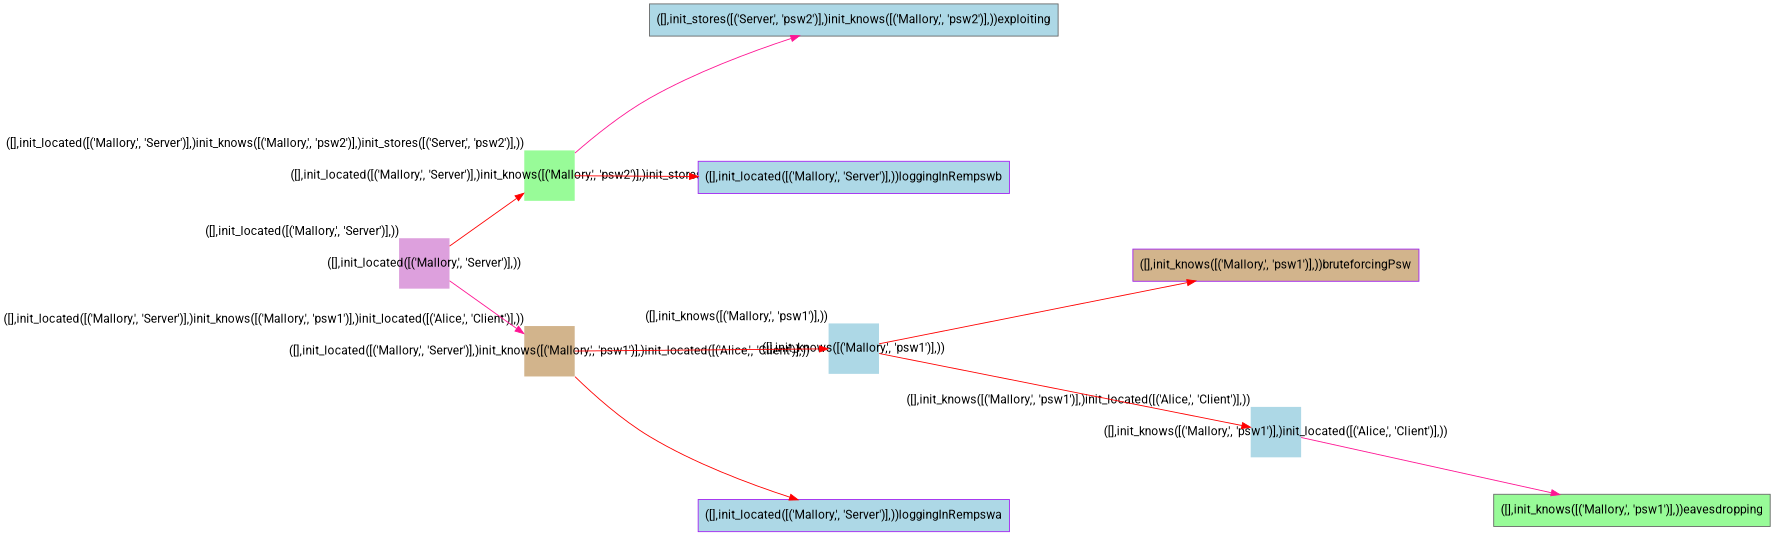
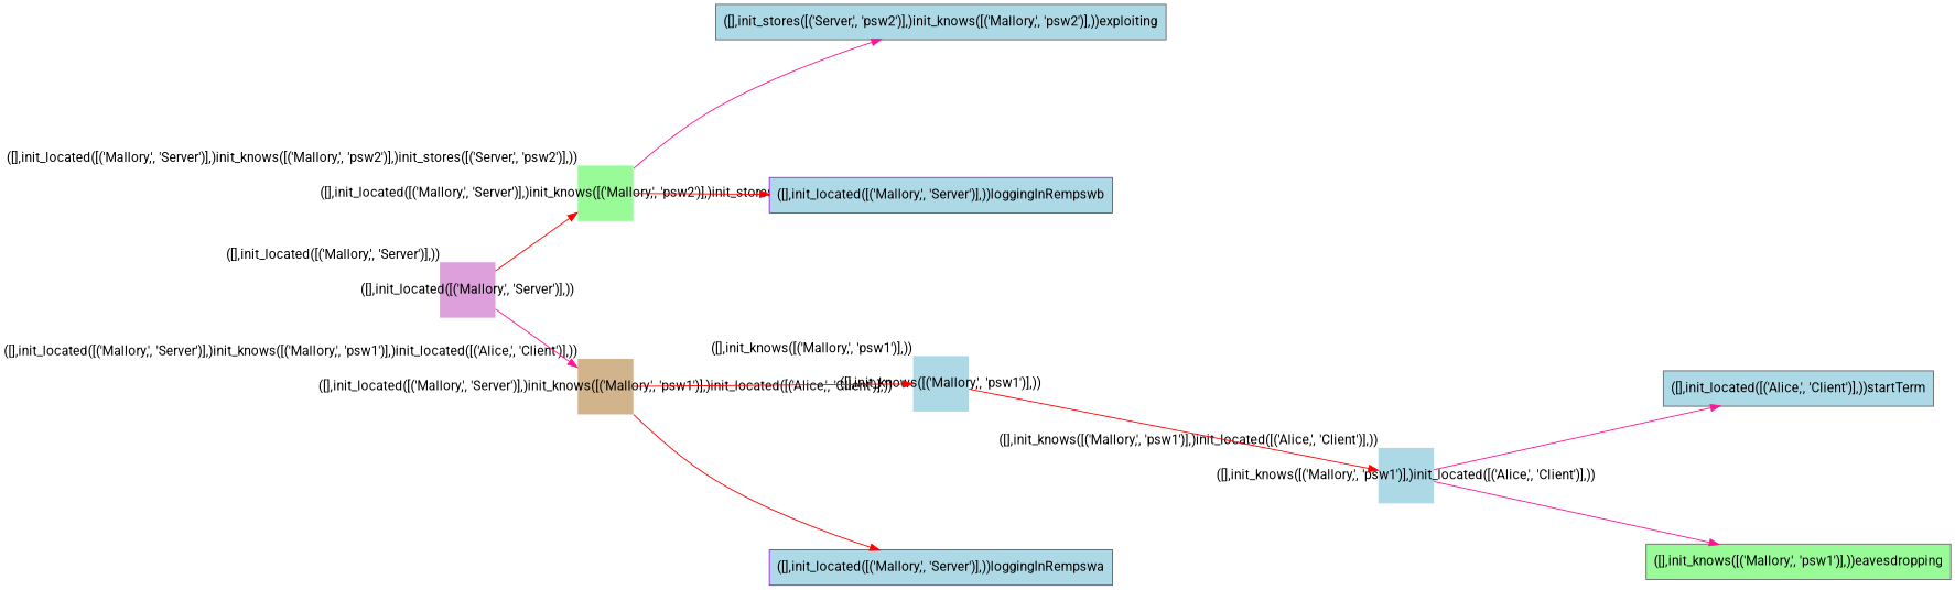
  digraph {
    fontname=Roboto
    nodesep=2
    rankdir=LR
    ranksep=1.2
    node [color=purple fillcolor=lightblue fontname=Roboto shape=record style=filled]
    edge [color=red fontname=Roboto]
    "([],init_located([('Mallory,', 'Server')],))" [color=gray40 fillcolor=plum fixedsize=true height=0.8 shape=none width=0.8 xlabel="([],init_located([('Mallory,', 'Server')],))"]
    "([],init_located([('Mallory,', 'Server')],)init_knows([('Mallory,', 'psw2')],)init_stores([('Server,', 'psw2')],))" [fillcolor=palegreen fixedsize=true height=0.8 shape=none width=0.8 xlabel="([],init_located([('Mallory,', 'Server')],)init_knows([('Mallory,', 'psw2')],)init_stores([('Server,', 'psw2')],))"]
    "([],init_located([('Mallory,', 'Server')],)init_knows([('Mallory,', 'psw1')],)init_located([('Alice,', 'Client')],))" [color=gray40 fillcolor=tan fixedsize=true height=0.8 shape=none width=0.8 xlabel="([],init_located([('Mallory,', 'Server')],)init_knows([('Mallory,', 'psw1')],)init_located([('Alice,', 'Client')],))"]
    n4 [color=gray40 label="([],init_stores([('Server,', 'psw2')],)init_knows([('Mallory,', 'psw2')],))exploiting"]
    n5 [label="([],init_located([('Mallory,', 'Server')],))loggingInRempswb"]
    "([],init_knows([('Mallory,', 'psw1')],))" [fixedsize=true height=0.8 shape=none width=0.8 xlabel="([],init_knows([('Mallory,', 'psw1')],))"]
    n7 [label="([],init_located([('Mallory,', 'Server')],))loggingInRempswa"]
-   n8 [fillcolor=tan label="([],init_knows([('Mallory,', 'psw1')],))bruteforcingPsw"]
    "([],init_knows([('Mallory,', 'psw1')],)init_located([('Alice,', 'Client')],))" [fixedsize=true height=0.8 shape=none width=0.8 xlabel="([],init_knows([('Mallory,', 'psw1')],)init_located([('Alice,', 'Client')],))"]
+   n10 [color=gray40 label="([],init_located([('Alice,', 'Client')],))startTerm"]
    n11 [color=gray40 fillcolor=palegreen label="([],init_knows([('Mallory,', 'psw1')],))eavesdropping"]
    "([],init_located([('Mallory,', 'Server')],))" -> "([],init_located([('Mallory,', 'Server')],)init_knows([('Mallory,', 'psw2')],)init_stores([('Server,', 'psw2')],))"
    "([],init_located([('Mallory,', 'Server')],))" -> "([],init_located([('Mallory,', 'Server')],)init_knows([('Mallory,', 'psw1')],)init_located([('Alice,', 'Client')],))" [color=deeppink]
    "([],init_located([('Mallory,', 'Server')],)init_knows([('Mallory,', 'psw2')],)init_stores([('Server,', 'psw2')],))" -> n4 [color=deeppink]
    "([],init_located([('Mallory,', 'Server')],)init_knows([('Mallory,', 'psw2')],)init_stores([('Server,', 'psw2')],))" -> n5
    "([],init_located([('Mallory,', 'Server')],)init_knows([('Mallory,', 'psw1')],)init_located([('Alice,', 'Client')],))" -> "([],init_knows([('Mallory,', 'psw1')],))"
    "([],init_located([('Mallory,', 'Server')],)init_knows([('Mallory,', 'psw1')],)init_located([('Alice,', 'Client')],))" -> n7
-   "([],init_knows([('Mallory,', 'psw1')],))" -> n8
    "([],init_knows([('Mallory,', 'psw1')],))" -> "([],init_knows([('Mallory,', 'psw1')],)init_located([('Alice,', 'Client')],))"
+   "([],init_knows([('Mallory,', 'psw1')],)init_located([('Alice,', 'Client')],))" -> n10 [color=deeppink]
    "([],init_knows([('Mallory,', 'psw1')],)init_located([('Alice,', 'Client')],))" -> n11 [color=deeppink]
  }
